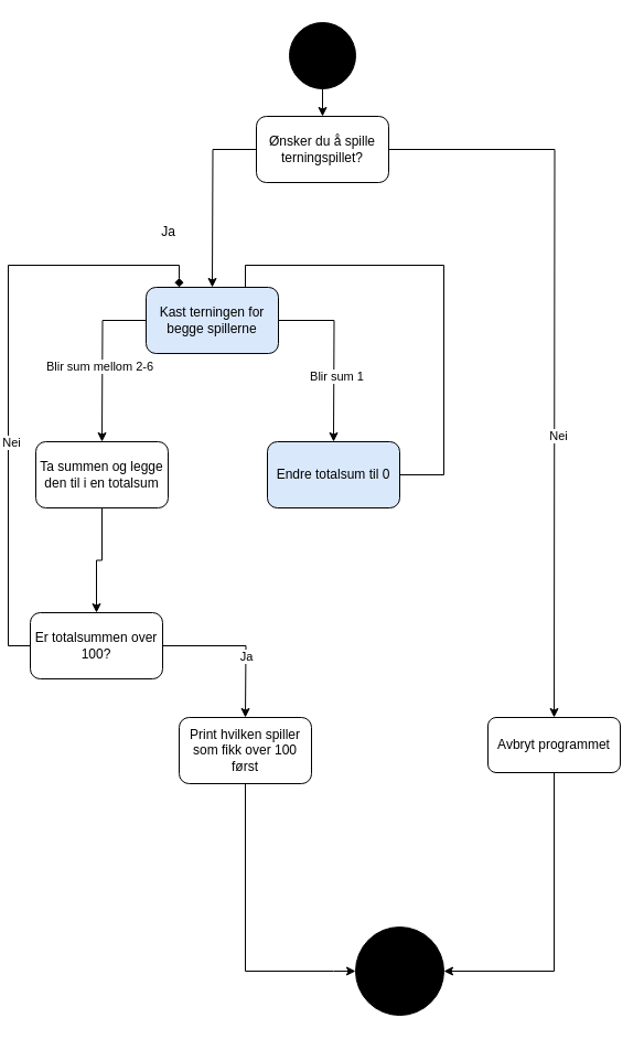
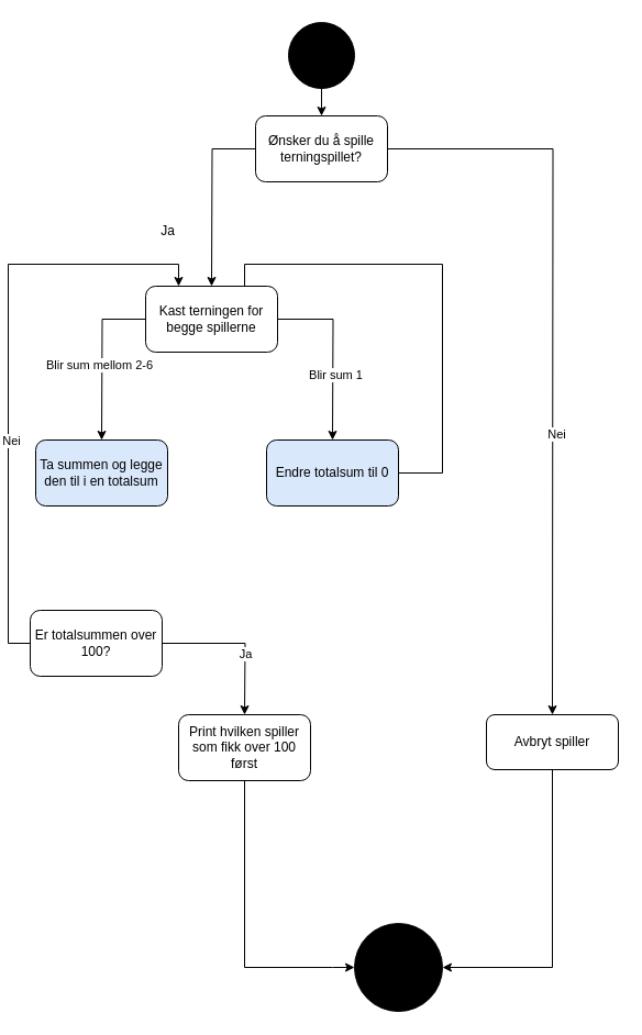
  <mxCell id="0" />
  <mxCell id="1" parent="0" />
  <mxCell id="2" style="edgeStyle=orthogonalEdgeStyle;rounded=0;orthogonalLoop=1;jettySize=auto;html=1;" edge="1" parent="1" source="3" target="7"><mxGeometry relative="1" as="geometry"><mxPoint x="285" y="160" as="targetPoint" /></mxGeometry></mxCell>
  <mxCell id="3" value="" style="ellipse;whiteSpace=wrap;html=1;aspect=fixed;fillColor=#000000;" vertex="1" parent="1"><mxGeometry x="255" y="20" width="60" height="60" as="geometry" /></mxCell>
  <mxCell id="4" style="edgeStyle=orthogonalEdgeStyle;rounded=0;orthogonalLoop=1;jettySize=auto;html=1;" edge="1" parent="1" source="7"><mxGeometry relative="1" as="geometry"><mxPoint x="185" y="260" as="targetPoint" /></mxGeometry></mxCell>
  <mxCell id="5" style="edgeStyle=orthogonalEdgeStyle;rounded=0;orthogonalLoop=1;jettySize=auto;html=1;" edge="1" parent="1" source="7"><mxGeometry relative="1" as="geometry"><mxPoint x="495" y="650" as="targetPoint" /></mxGeometry></mxCell>
  <mxCell id="6" value="Nei" style="edgeLabel;html=1;align=center;verticalAlign=middle;resizable=0;points=[];" vertex="1" connectable="0" parent="5"><mxGeometry x="0.232" y="3" relative="1" as="geometry"><mxPoint as="offset" /></mxGeometry></mxCell>
  <mxCell id="7" value="Ønsker du å spille terningspillet?" style="rounded=1;whiteSpace=wrap;html=1;fillColor=#FFFFFF;" vertex="1" parent="1"><mxGeometry x="225" y="105" width="120" height="60" as="geometry" /></mxCell>
  <mxCell id="8" value="Ja" style="text;html=1;align=center;verticalAlign=middle;resizable=0;points=[];autosize=1;strokeColor=none;fillColor=none;" vertex="1" parent="1"><mxGeometry x="125" y="195" width="40" height="30" as="geometry" /></mxCell>
  <mxCell id="9" style="edgeStyle=orthogonalEdgeStyle;rounded=0;orthogonalLoop=1;jettySize=auto;html=1;" edge="1" parent="1" source="13"><mxGeometry relative="1" as="geometry"><mxPoint x="85" y="400" as="targetPoint" /></mxGeometry></mxCell>
  <mxCell id="10" value="Blir sum mellom 2-6" style="edgeLabel;html=1;align=center;verticalAlign=middle;resizable=0;points=[];" vertex="1" connectable="0" parent="9"><mxGeometry x="0.087" y="-3" relative="1" as="geometry"><mxPoint as="offset" /></mxGeometry></mxCell>
  <mxCell id="11" style="edgeStyle=orthogonalEdgeStyle;rounded=0;orthogonalLoop=1;jettySize=auto;html=1;" edge="1" parent="1" source="13"><mxGeometry relative="1" as="geometry"><mxPoint x="295" y="400" as="targetPoint" /></mxGeometry></mxCell>
  <mxCell id="12" value="Blir sum 1" style="edgeLabel;html=1;align=center;verticalAlign=middle;resizable=0;points=[];" vertex="1" connectable="0" parent="11"><mxGeometry x="0.256" y="2" relative="1" as="geometry"><mxPoint as="offset" /></mxGeometry></mxCell>
- <mxCell id="13" value="Kast terningen for begge spillerne" style="rounded=1;whiteSpace=wrap;html=1;fillColor=#dae8fc;" vertex="1" parent="1"><mxGeometry x="125" y="260" width="120" height="60" as="geometry" /></mxCell>
+ <mxCell id="13" value="Kast terningen for begge spillerne" style="rounded=1;whiteSpace=wrap;html=1;fillColor=#FFFFFF;" vertex="1" parent="1"><mxGeometry x="125" y="260" width="120" height="60" as="geometry" /></mxCell>
  <mxCell id="14" style="edgeStyle=orthogonalEdgeStyle;rounded=0;orthogonalLoop=1;jettySize=auto;html=1;entryX=0.75;entryY=0;entryDx=0;entryDy=0;endArrow=none;" edge="1" parent="1" source="15" target="13"><mxGeometry relative="1" as="geometry"><mxPoint x="205" y="240" as="targetPoint" /><Array as="points"><mxPoint x="395" y="430" /><mxPoint x="395" y="240" /><mxPoint x="215" y="240" /></Array></mxGeometry></mxCell>
  <mxCell id="15" value="Endre totalsum til 0" style="rounded=1;whiteSpace=wrap;html=1;fillColor=#dae8fc;" vertex="1" parent="1"><mxGeometry x="235" y="400" width="120" height="60" as="geometry" /></mxCell>
- <mxCell id="16" style="edgeStyle=orthogonalEdgeStyle;rounded=0;orthogonalLoop=1;jettySize=auto;html=1;exitX=0.5;exitY=1;exitDx=0;exitDy=0;entryX=0.5;entryY=0;entryDx=0;entryDy=0;" edge="1" parent="1" source="17" target="22"><mxGeometry relative="1" as="geometry" /></mxCell>
- <mxCell id="17" value="Ta summen og legge den til i en totalsum" style="rounded=1;whiteSpace=wrap;html=1;fillColor=#FFFFFF;" vertex="1" parent="1"><mxGeometry x="25" y="400" width="120" height="60" as="geometry" /></mxCell>
- <mxCell id="18" style="edgeStyle=orthogonalEdgeStyle;rounded=0;orthogonalLoop=1;jettySize=auto;html=1;exitX=0;exitY=0.5;exitDx=0;exitDy=0;entryX=0.25;entryY=0;entryDx=0;entryDy=0;endArrow=diamond;" edge="1" parent="1" source="22" target="13"><mxGeometry relative="1" as="geometry" /></mxCell>
+ <mxCell id="17" value="Ta summen og legge den til i en totalsum" style="rounded=1;whiteSpace=wrap;html=1;fillColor=#dae8fc;" vertex="1" parent="1"><mxGeometry x="25" y="400" width="120" height="60" as="geometry" /></mxCell>
+ <mxCell id="18" style="edgeStyle=orthogonalEdgeStyle;rounded=0;orthogonalLoop=1;jettySize=auto;html=1;exitX=0;exitY=0.5;exitDx=0;exitDy=0;entryX=0.25;entryY=0;entryDx=0;entryDy=0;" edge="1" parent="1" source="22" target="13"><mxGeometry relative="1" as="geometry" /></mxCell>
  <mxCell id="19" value="Nei" style="edgeLabel;html=1;align=center;verticalAlign=middle;resizable=0;points=[];" vertex="1" connectable="0" parent="18"><mxGeometry x="-0.238" y="-2" relative="1" as="geometry"><mxPoint y="1" as="offset" /></mxGeometry></mxCell>
  <mxCell id="20" style="edgeStyle=orthogonalEdgeStyle;rounded=0;orthogonalLoop=1;jettySize=auto;html=1;" edge="1" parent="1" source="22"><mxGeometry relative="1" as="geometry"><mxPoint x="215" y="650" as="targetPoint" /></mxGeometry></mxCell>
  <mxCell id="21" value="Ja" style="edgeLabel;html=1;align=center;verticalAlign=middle;resizable=0;points=[];" vertex="1" connectable="0" parent="20"><mxGeometry x="0.194" relative="1" as="geometry"><mxPoint y="1" as="offset" /></mxGeometry></mxCell>
  <mxCell id="22" value="Er totalsummen over 100?" style="rounded=1;whiteSpace=wrap;html=1;fillColor=#FFFFFF;" vertex="1" parent="1"><mxGeometry x="20" y="555" width="120" height="60" as="geometry" /></mxCell>
  <mxCell id="23" style="edgeStyle=orthogonalEdgeStyle;rounded=0;orthogonalLoop=1;jettySize=auto;html=1;" edge="1" parent="1" source="24"><mxGeometry relative="1" as="geometry"><mxPoint x="315" y="880" as="targetPoint" /><Array as="points"><mxPoint x="215" y="880" /><mxPoint x="295" y="880" /></Array></mxGeometry></mxCell>
  <mxCell id="24" value="Print hvilken spiller som fikk over 100 først" style="rounded=1;whiteSpace=wrap;html=1;fillColor=#FFFFFF;" vertex="1" parent="1"><mxGeometry x="155" y="650" width="120" height="60" as="geometry" /></mxCell>
  <mxCell id="25" style="edgeStyle=orthogonalEdgeStyle;rounded=0;orthogonalLoop=1;jettySize=auto;html=1;entryX=1;entryY=0.5;entryDx=0;entryDy=0;" edge="1" parent="1" source="26" target="27"><mxGeometry relative="1" as="geometry"><mxPoint x="405" y="880" as="targetPoint" /><Array as="points"><mxPoint x="495" y="880" /></Array></mxGeometry></mxCell>
- <mxCell id="26" value="Avbryt programmet" style="rounded=1;whiteSpace=wrap;html=1;fillColor=#FFFFFF;" vertex="1" parent="1"><mxGeometry x="435" y="650" width="120" height="50" as="geometry" /></mxCell>
+ <mxCell id="26" value="Avbryt spiller" style="rounded=1;whiteSpace=wrap;html=1;fillColor=#FFFFFF;" vertex="1" parent="1"><mxGeometry x="435" y="650" width="120" height="50" as="geometry" /></mxCell>
  <mxCell id="27" value="" style="ellipse;whiteSpace=wrap;html=1;aspect=fixed;fillColor=#000000;" vertex="1" parent="1"><mxGeometry x="315" y="840" width="80" height="80" as="geometry" /></mxCell>
